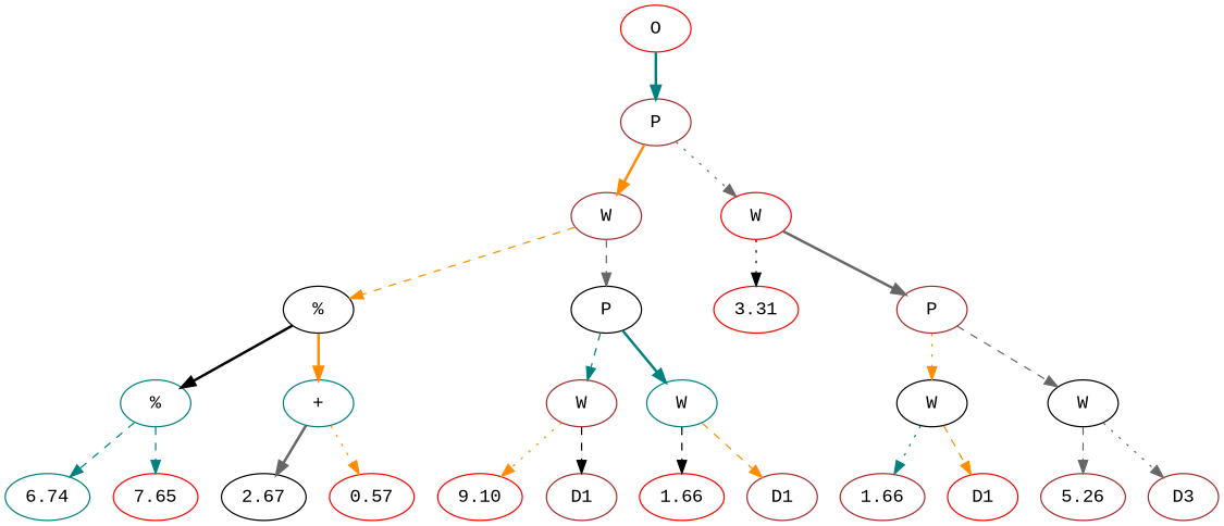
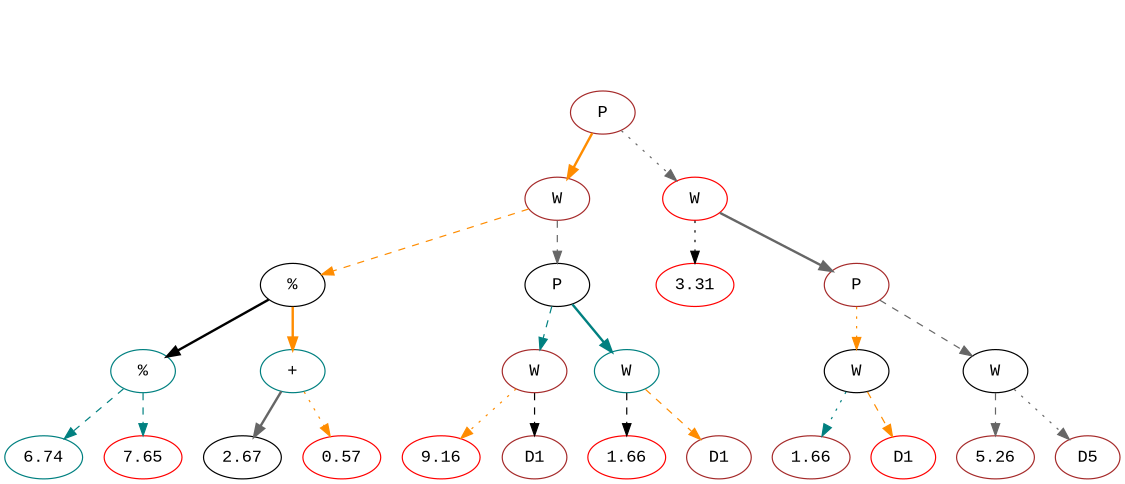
  digraph {
    fontname="Liberation Mono"
    node [color=brown fontname="Liberation Mono"]
    edge [color=darkorange fontname="Liberation Mono" style=dashed]
-   n1 [color=red label=O]
    n2 [label=P]
    n3 [label=W]
    n4 [color=red label=W]
    n5 [color=black label="%"]
    n6 [color=black label=P]
    n7 [color=red label=3.31]
    n8 [label=P]
    n9 [color=teal label="%"]
    n10 [color=teal label="+"]
    n11 [label=W]
    n12 [color=teal label=W]
    n13 [color=teal label=6.74]
    n14 [color=red label=7.65]
    n15 [color=black label=2.67]
    n16 [color=red label=0.57]
-   n17 [color=red label=9.10]
+   n17 [color=red label=9.16]
    n18 [label=D1]
    n19 [color=red label=1.66]
    n20 [label=D1]
    n21 [color=black label=W]
    n22 [color=black label=W]
    n23 [label=1.66]
    n24 [color=red label=D1]
    n25 [label=5.26]
-   n26 [label=D3]
-   n1 -> n2 [color=teal style=bold]
+   n26 [label=D5]
    n2 -> n3 [style=bold]
    n2 -> n4 [color=gray40 style=dotted]
    n3 -> n5
    n3 -> n6 [color=gray40]
    n4 -> n7 [color=black style=dotted]
    n4 -> n8 [color=gray40 style=bold]
    n5 -> n9 [color=black style=bold]
    n5 -> n10 [style=bold]
    n6 -> n11 [color=teal]
    n6 -> n12 [color=teal style=bold]
    n8 -> n21 [style=dotted]
    n8 -> n22 [color=gray40]
    n9 -> n13 [color=teal]
    n9 -> n14 [color=teal]
    n10 -> n15 [color=gray40 style=bold]
    n10 -> n16 [style=dotted]
    n11 -> n17 [style=dotted]
    n11 -> n18 [color=black]
    n12 -> n19 [color=black]
    n12 -> n20
    n21 -> n23 [color=teal style=dotted]
    n21 -> n24
    n22 -> n25 [color=gray40]
    n22 -> n26 [color=gray40 style=dotted]
  }
